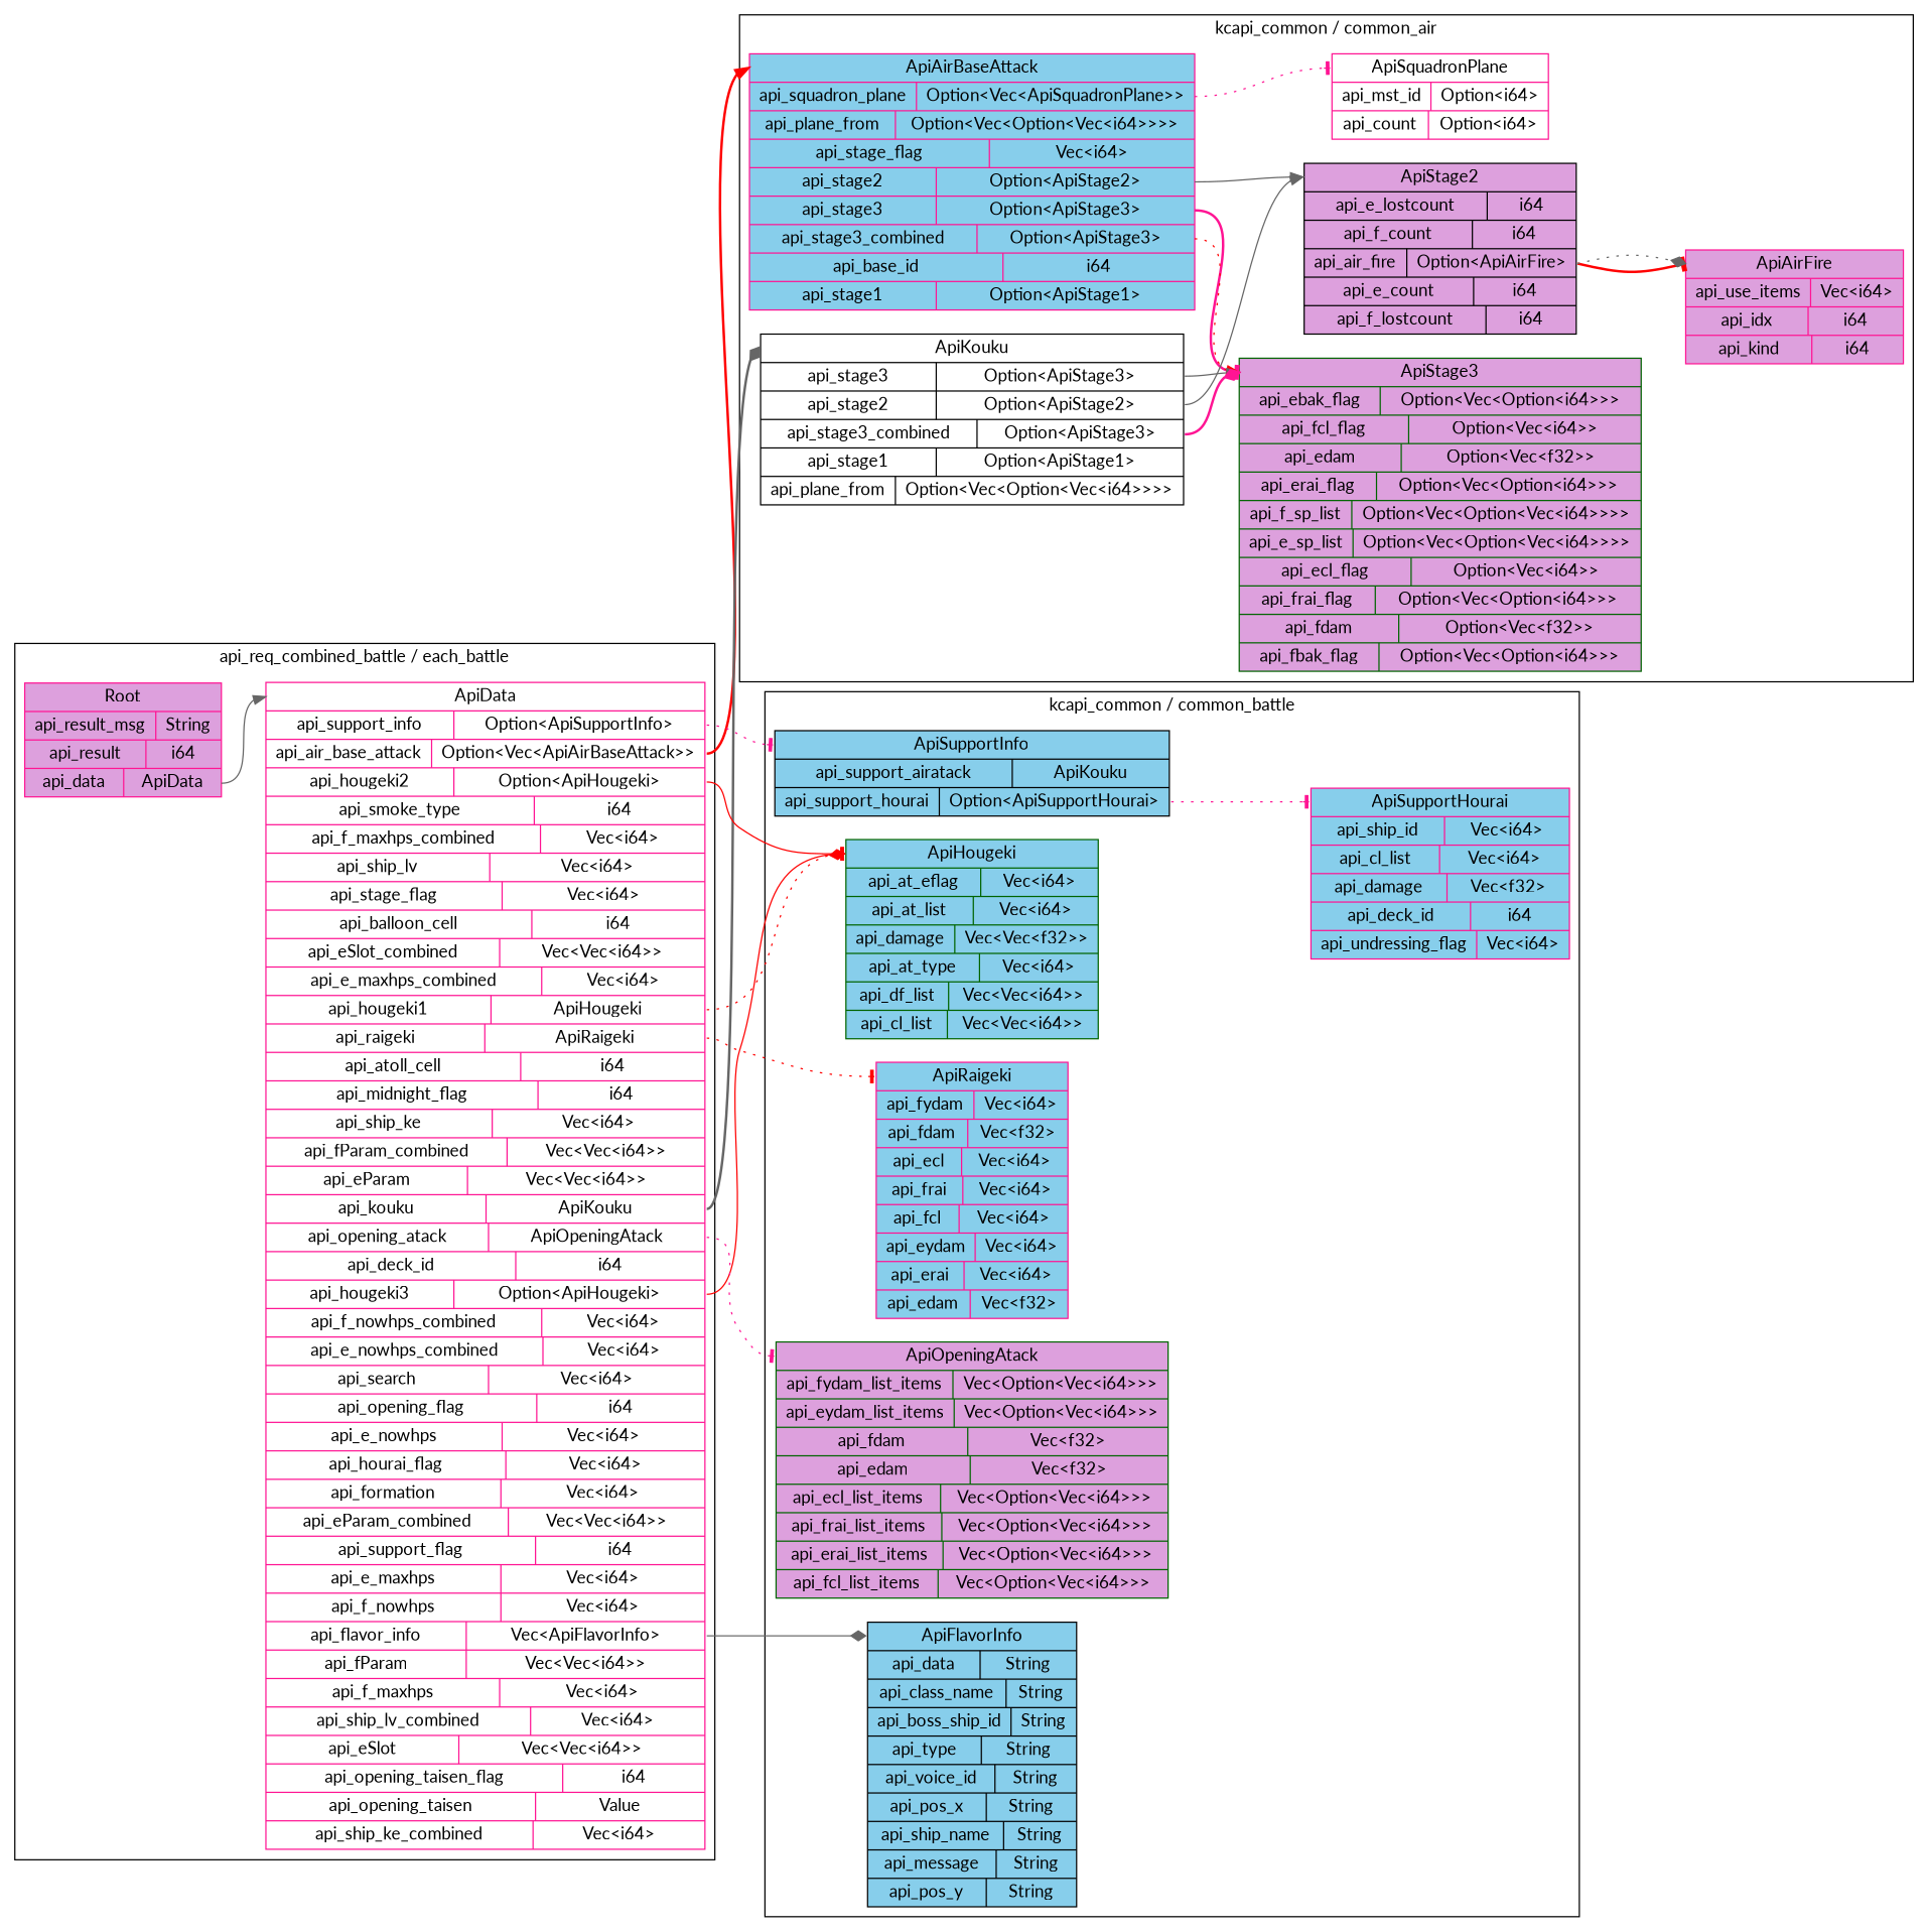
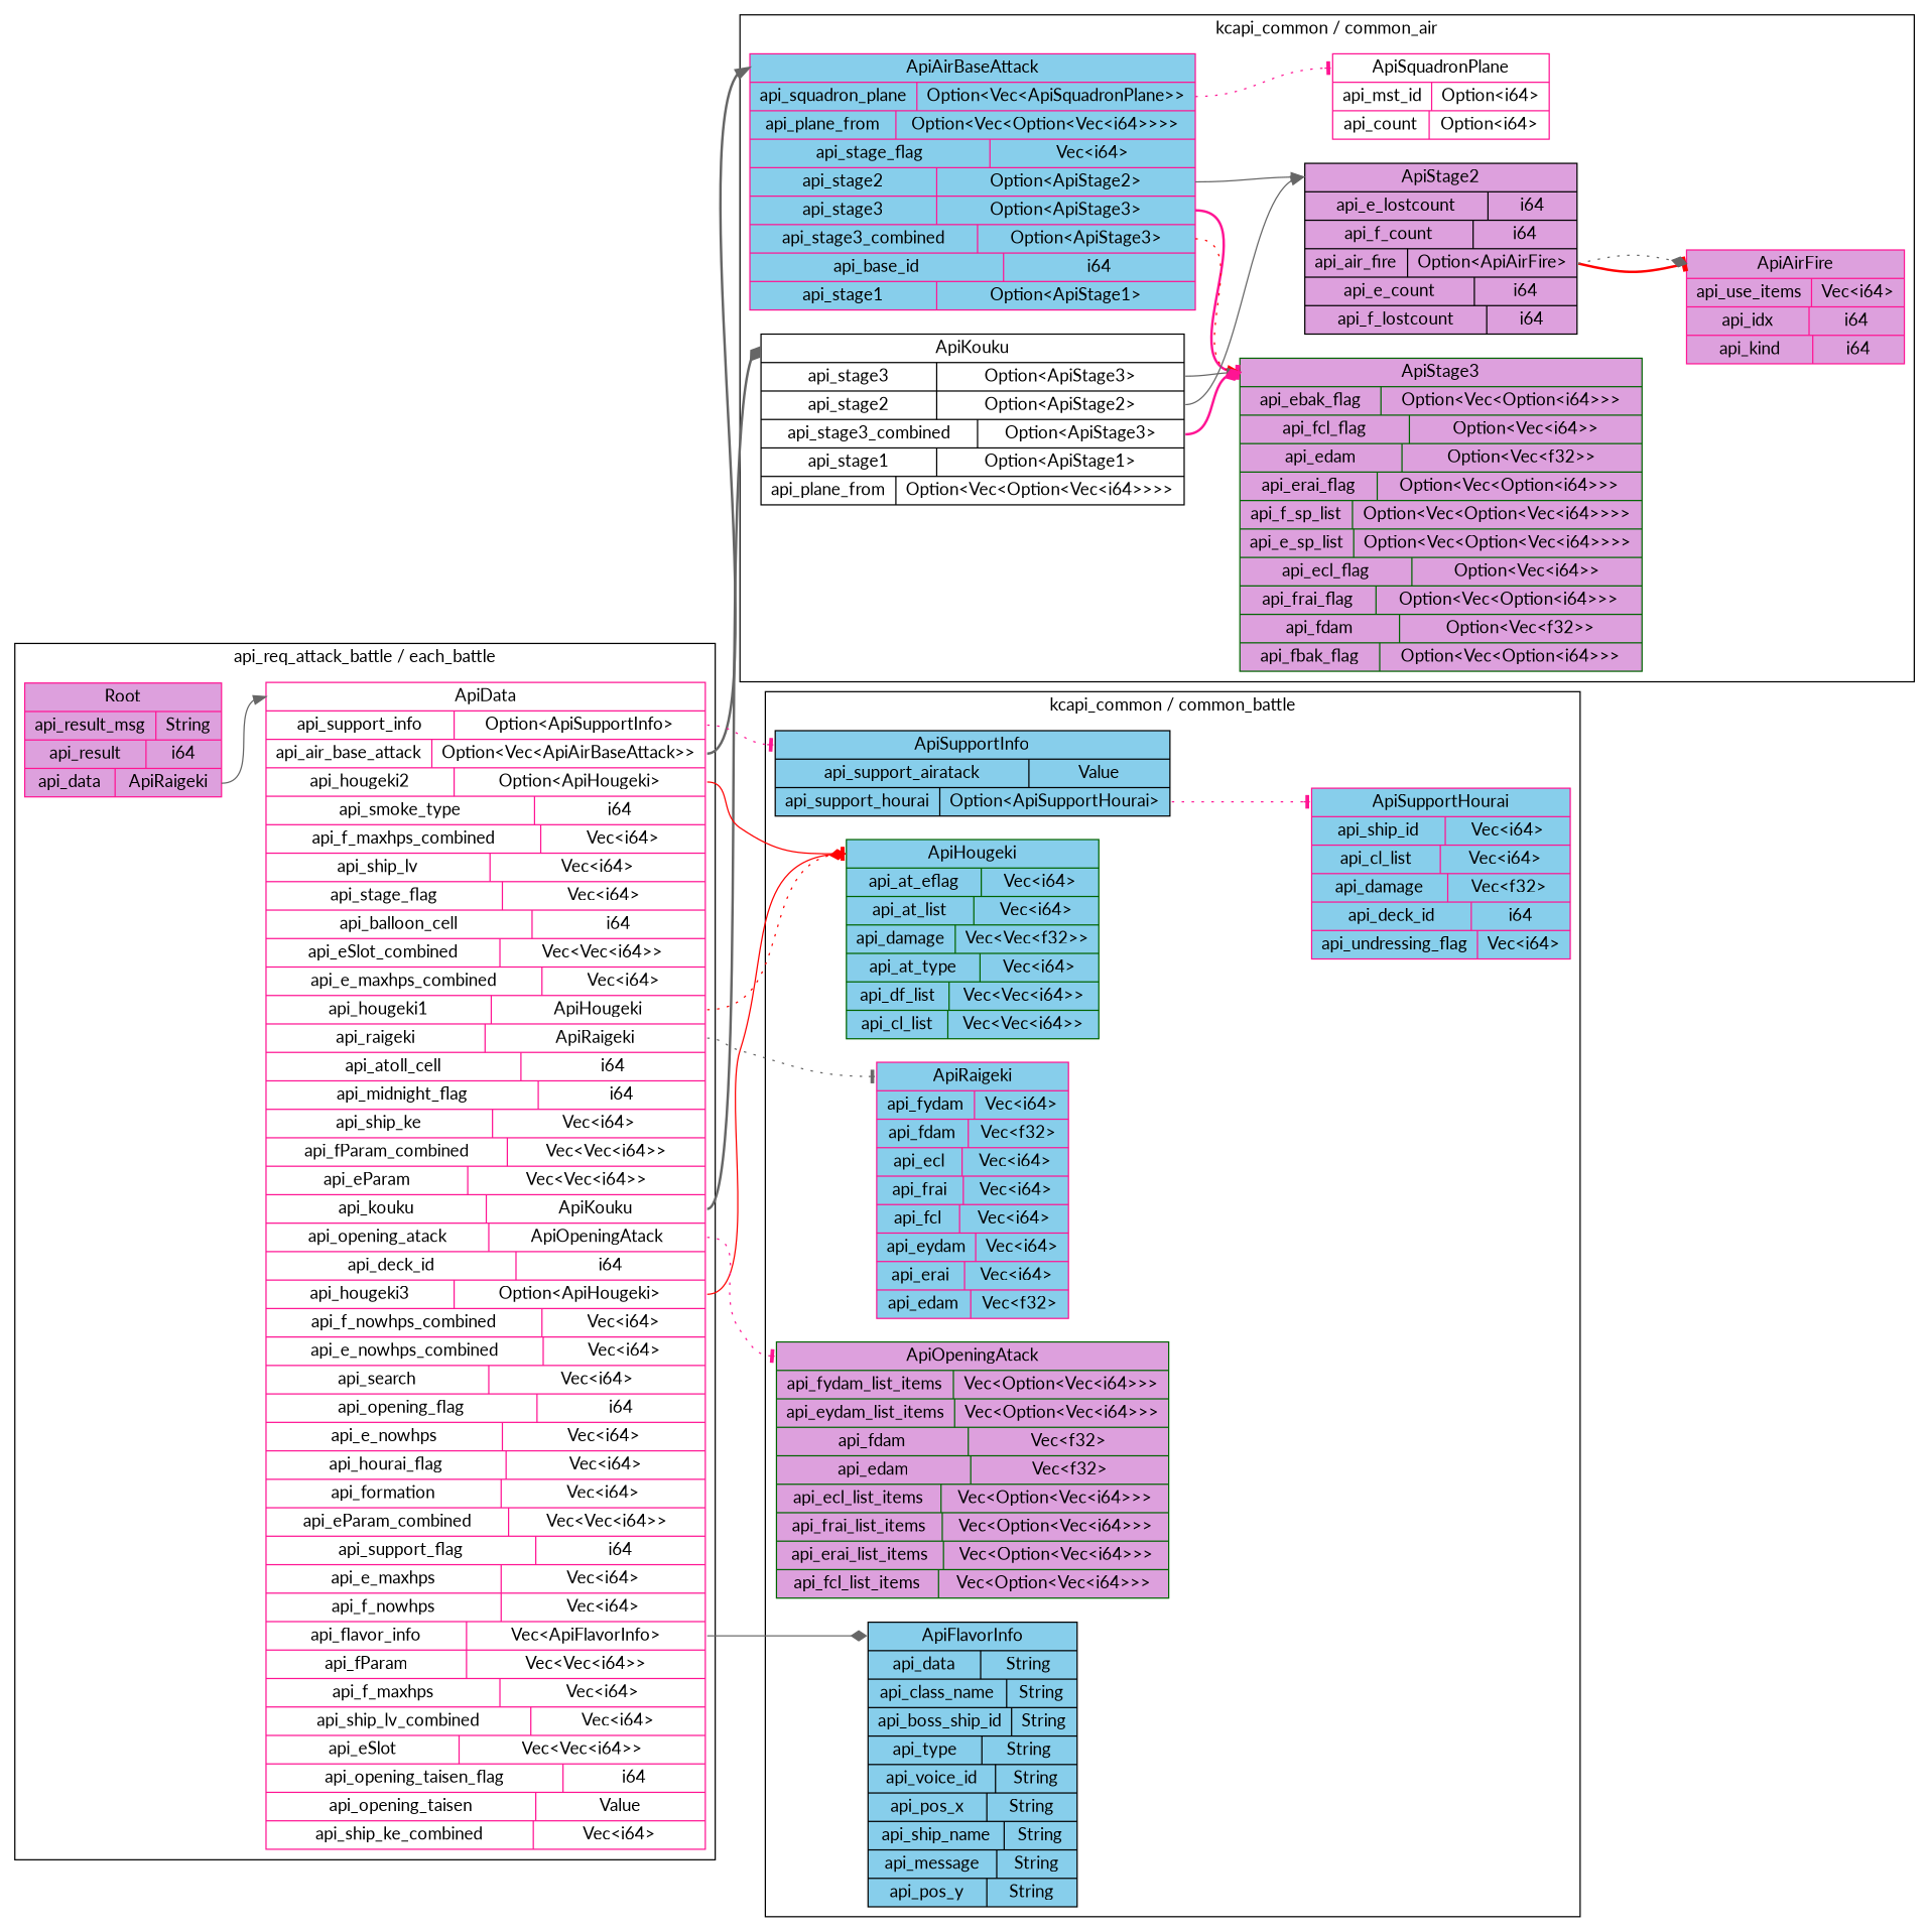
  digraph {
    fontname=Lato
    rankdir=LR
    node [color=deeppink fillcolor=skyblue fontname=Lato shape=record style="solid,filled"]
    edge [arrowhead=tee color=red fontname=Lato headport="ApiStage3:w" style=dotted tailport="api_stage2:e"]
    n1 [fillcolor=white label="<ApiData> ApiData  | { api_support_info | <api_support_info> Option\<ApiSupportInfo\> } | { api_air_base_attack | <api_air_base_attack> Option\<Vec\<ApiAirBaseAttack\>\> } | { api_hougeki2 | <api_hougeki2> Option\<ApiHougeki\> } | { api_smoke_type | <api_smoke_type> i64 } | { api_f_maxhps_combined | <api_f_maxhps_combined> Vec\<i64\> } | { api_ship_lv | <api_ship_lv> Vec\<i64\> } | { api_stage_flag | <api_stage_flag> Vec\<i64\> } | { api_balloon_cell | <api_balloon_cell> i64 } | { api_eSlot_combined | <api_eSlot_combined> Vec\<Vec\<i64\>\> } | { api_e_maxhps_combined | <api_e_maxhps_combined> Vec\<i64\> } | { api_hougeki1 | <api_hougeki1> ApiHougeki } | { api_raigeki | <api_raigeki> ApiRaigeki } | { api_atoll_cell | <api_atoll_cell> i64 } | { api_midnight_flag | <api_midnight_flag> i64 } | { api_ship_ke | <api_ship_ke> Vec\<i64\> } | { api_fParam_combined | <api_fParam_combined> Vec\<Vec\<i64\>\> } | { api_eParam | <api_eParam> Vec\<Vec\<i64\>\> } | { api_kouku | <api_kouku> ApiKouku } | { api_opening_atack | <api_opening_atack> ApiOpeningAtack } | { api_deck_id | <api_deck_id> i64 } | { api_hougeki3 | <api_hougeki3> Option\<ApiHougeki\> } | { api_f_nowhps_combined | <api_f_nowhps_combined> Vec\<i64\> } | { api_e_nowhps_combined | <api_e_nowhps_combined> Vec\<i64\> } | { api_search | <api_search> Vec\<i64\> } | { api_opening_flag | <api_opening_flag> i64 } | { api_e_nowhps | <api_e_nowhps> Vec\<i64\> } | { api_hourai_flag | <api_hourai_flag> Vec\<i64\> } | { api_formation | <api_formation> Vec\<i64\> } | { api_eParam_combined | <api_eParam_combined> Vec\<Vec\<i64\>\> } | { api_support_flag | <api_support_flag> i64 } | { api_e_maxhps | <api_e_maxhps> Vec\<i64\> } | { api_f_nowhps | <api_f_nowhps> Vec\<i64\> } | { api_flavor_info | <api_flavor_info> Vec\<ApiFlavorInfo\> } | { api_fParam | <api_fParam> Vec\<Vec\<i64\>\> } | { api_f_maxhps | <api_f_maxhps> Vec\<i64\> } | { api_ship_lv_combined | <api_ship_lv_combined> Vec\<i64\> } | { api_eSlot | <api_eSlot> Vec\<Vec\<i64\>\> } | { api_opening_taisen_flag | <api_opening_taisen_flag> i64 } | { api_opening_taisen | <api_opening_taisen> Value } | { api_ship_ke_combined | <api_ship_ke_combined> Vec\<i64\> }"]
-   n2 [fillcolor=plum label="<Root> Root  | { api_result_msg | <api_result_msg> String } | { api_result | <api_result> i64 } | { api_data | <api_data> ApiData }"]
+   n2 [fillcolor=plum label="<Root> Root  | { api_result_msg | <api_result_msg> String } | { api_result | <api_result> i64 } | { api_data | <api_data> ApiRaigeki }"]
    n3 [label="<ApiAirBaseAttack> ApiAirBaseAttack  | { api_squadron_plane | <api_squadron_plane> Option\<Vec\<ApiSquadronPlane\>\> } | { api_plane_from | <api_plane_from> Option\<Vec\<Option\<Vec\<i64\>\>\>\> } | { api_stage_flag | <api_stage_flag> Vec\<i64\> } | { api_stage2 | <api_stage2> Option\<ApiStage2\> } | { api_stage3 | <api_stage3> Option\<ApiStage3\> } | { api_stage3_combined | <api_stage3_combined> Option\<ApiStage3\> } | { api_base_id | <api_base_id> i64 } | { api_stage1 | <api_stage1> Option\<ApiStage1\> }"]
    n4 [fillcolor=white label="<ApiSquadronPlane> ApiSquadronPlane  | { api_mst_id | <api_mst_id> Option\<i64\> } | { api_count | <api_count> Option\<i64\> }"]
    n5 [color=black fillcolor=plum label="<ApiStage2> ApiStage2  | { api_e_lostcount | <api_e_lostcount> i64 } | { api_f_count | <api_f_count> i64 } | { api_air_fire | <api_air_fire> Option\<ApiAirFire\> } | { api_e_count | <api_e_count> i64 } | { api_f_lostcount | <api_f_lostcount> i64 }"]
    n6 [color=darkgreen fillcolor=plum label="<ApiStage3> ApiStage3  | { api_ebak_flag | <api_ebak_flag> Option\<Vec\<Option\<i64\>\>\> } | { api_fcl_flag | <api_fcl_flag> Option\<Vec\<i64\>\> } | { api_edam | <api_edam> Option\<Vec\<f32\>\> } | { api_erai_flag | <api_erai_flag> Option\<Vec\<Option\<i64\>\>\> } | { api_f_sp_list | <api_f_sp_list> Option\<Vec\<Option\<Vec\<i64\>\>\>\> } | { api_e_sp_list | <api_e_sp_list> Option\<Vec\<Option\<Vec\<i64\>\>\>\> } | { api_ecl_flag | <api_ecl_flag> Option\<Vec\<i64\>\> } | { api_frai_flag | <api_frai_flag> Option\<Vec\<Option\<i64\>\>\> } | { api_fdam | <api_fdam> Option\<Vec\<f32\>\> } | { api_fbak_flag | <api_fbak_flag> Option\<Vec\<Option\<i64\>\>\> }"]
    n7 [fillcolor=plum label="<ApiAirFire> ApiAirFire  | { api_use_items | <api_use_items> Vec\<i64\> } | { api_idx | <api_idx> i64 } | { api_kind | <api_kind> i64 }"]
    n8 [color=black fillcolor=white label="<ApiKouku> ApiKouku  | { api_stage3 | <api_stage3> Option\<ApiStage3\> } | { api_stage2 | <api_stage2> Option\<ApiStage2\> } | { api_stage3_combined | <api_stage3_combined> Option\<ApiStage3\> } | { api_stage1 | <api_stage1> Option\<ApiStage1\> } | { api_plane_from | <api_plane_from> Option\<Vec\<Option\<Vec\<i64\>\>\>\> }"]
-   n9 [color=black label="<ApiSupportInfo> ApiSupportInfo  | { api_support_airatack | <api_support_airatack> ApiKouku } | { api_support_hourai | <api_support_hourai> Option\<ApiSupportHourai\> }"]
+   n9 [color=black label="<ApiSupportInfo> ApiSupportInfo  | { api_support_airatack | <api_support_airatack> Value } | { api_support_hourai | <api_support_hourai> Option\<ApiSupportHourai\> }"]
    n10 [label="<ApiSupportHourai> ApiSupportHourai  | { api_ship_id | <api_ship_id> Vec\<i64\> } | { api_cl_list | <api_cl_list> Vec\<i64\> } | { api_damage | <api_damage> Vec\<f32\> } | { api_deck_id | <api_deck_id> i64 } | { api_undressing_flag | <api_undressing_flag> Vec\<i64\> }"]
    n11 [color=darkgreen label="<ApiHougeki> ApiHougeki  | { api_at_eflag | <api_at_eflag> Vec\<i64\> } | { api_at_list | <api_at_list> Vec\<i64\> } | { api_damage | <api_damage> Vec\<Vec\<f32\>\> } | { api_at_type | <api_at_type> Vec\<i64\> } | { api_df_list | <api_df_list> Vec\<Vec\<i64\>\> } | { api_cl_list | <api_cl_list> Vec\<Vec\<i64\>\> }"]
    n12 [label="<ApiRaigeki> ApiRaigeki  | { api_fydam | <api_fydam> Vec\<i64\> } | { api_fdam | <api_fdam> Vec\<f32\> } | { api_ecl | <api_ecl> Vec\<i64\> } | { api_frai | <api_frai> Vec\<i64\> } | { api_fcl | <api_fcl> Vec\<i64\> } | { api_eydam | <api_eydam> Vec\<i64\> } | { api_erai | <api_erai> Vec\<i64\> } | { api_edam | <api_edam> Vec\<f32\> }"]
    n13 [color=darkgreen fillcolor=plum label="<ApiOpeningAtack> ApiOpeningAtack  | { api_fydam_list_items | <api_fydam_list_items> Vec\<Option\<Vec\<i64\>\>\> } | { api_eydam_list_items | <api_eydam_list_items> Vec\<Option\<Vec\<i64\>\>\> } | { api_fdam | <api_fdam> Vec\<f32\> } | { api_edam | <api_edam> Vec\<f32\> } | { api_ecl_list_items | <api_ecl_list_items> Vec\<Option\<Vec\<i64\>\>\> } | { api_frai_list_items | <api_frai_list_items> Vec\<Option\<Vec\<i64\>\>\> } | { api_erai_list_items | <api_erai_list_items> Vec\<Option\<Vec\<i64\>\>\> } | { api_fcl_list_items | <api_fcl_list_items> Vec\<Option\<Vec\<i64\>\>\> }"]
    n14 [color=black label="<ApiFlavorInfo> ApiFlavorInfo  | { api_data | <api_data> String } | { api_class_name | <api_class_name> String } | { api_boss_ship_id | <api_boss_ship_id> String } | { api_type | <api_type> String } | { api_voice_id | <api_voice_id> String } | { api_pos_x | <api_pos_x> String } | { api_ship_name | <api_ship_name> String } | { api_message | <api_message> String } | { api_pos_y | <api_pos_y> String }"]
    subgraph cluster_1 {
-     label="api_req_combined_battle / each_battle"
+     label="api_req_attack_battle / each_battle"
      n1
      n2
    }
    subgraph cluster_2 {
      label="kcapi_common / common_air"
      n3
      n4
      n5
      n6
      n7
      n8
    }
    subgraph cluster_3 {
      label="kcapi_common / common_battle"
      n9
      n10
      n11
      n12
      n13
      n14
    }
-   n1 -> n3 [arrowhead=normal headport="ApiAirBaseAttack:w" style=bold tailport="api_air_base_attack:e"]
+   n1 -> n3 [arrowhead=normal color=gray40 headport="ApiAirBaseAttack:w" style=bold tailport="api_air_base_attack:e"]
    n1 -> n8 [arrowhead=diamond color=gray40 headport="ApiKouku:w" style=bold tailport="api_kouku:e"]
    n1 -> n9 [color=deeppink headport="ApiSupportInfo:w" tailport="api_support_info:e"]
    n1 -> n11 [headport="ApiHougeki:w" style=solid tailport="api_hougeki2:e"]
    n1 -> n11 [arrowhead=diamond headport="ApiHougeki:w" tailport="api_hougeki1:e"]
    n1 -> n11 [headport="ApiHougeki:w" style=solid tailport="api_hougeki3:e"]
-   n1 -> n12 [headport="ApiRaigeki:w" tailport="api_raigeki:e"]
+   n1 -> n12 [color=gray40 headport="ApiRaigeki:w" tailport="api_raigeki:e"]
    n1 -> n13 [color=deeppink headport="ApiOpeningAtack:w" tailport="api_opening_atack:e"]
    n1 -> n14 [arrowhead=diamond color=gray40 headport="ApiFlavorInfo:w" style=solid tailport="api_flavor_info:e"]
    n2 -> n1 [arrowhead=normal color=gray40 headport="ApiData:w" style=solid tailport="api_data:e"]
    n3 -> n4 [color=deeppink headport="ApiSquadronPlane:w" tailport="api_squadron_plane:e"]
    n3 -> n5 [arrowhead=normal color=gray40 headport="ApiStage2:w" style=solid]
    n3 -> n6 [color=deeppink style=bold tailport="api_stage3:e"]
    n3 -> n6 [arrowhead=normal tailport="api_stage3_combined:e"]
    n5 -> n7 [headport="ApiAirFire:w" style=bold tailport="api_air_fire:e"]
    n5 -> n7 [arrowhead=diamond color=gray40 headport="ApiAirFire:w" tailport="api_air_fire:e"]
    n8 -> n5 [arrowhead=normal color=gray40 headport="ApiStage2:w" style=solid]
    n8 -> n6 [arrowhead=normal color=gray40 style=solid tailport="api_stage3:e"]
    n8 -> n6 [arrowhead=diamond color=deeppink style=bold tailport="api_stage3_combined:e"]
    n9 -> n10 [color=deeppink headport="ApiSupportHourai:w" tailport="api_support_hourai:e"]
  }
